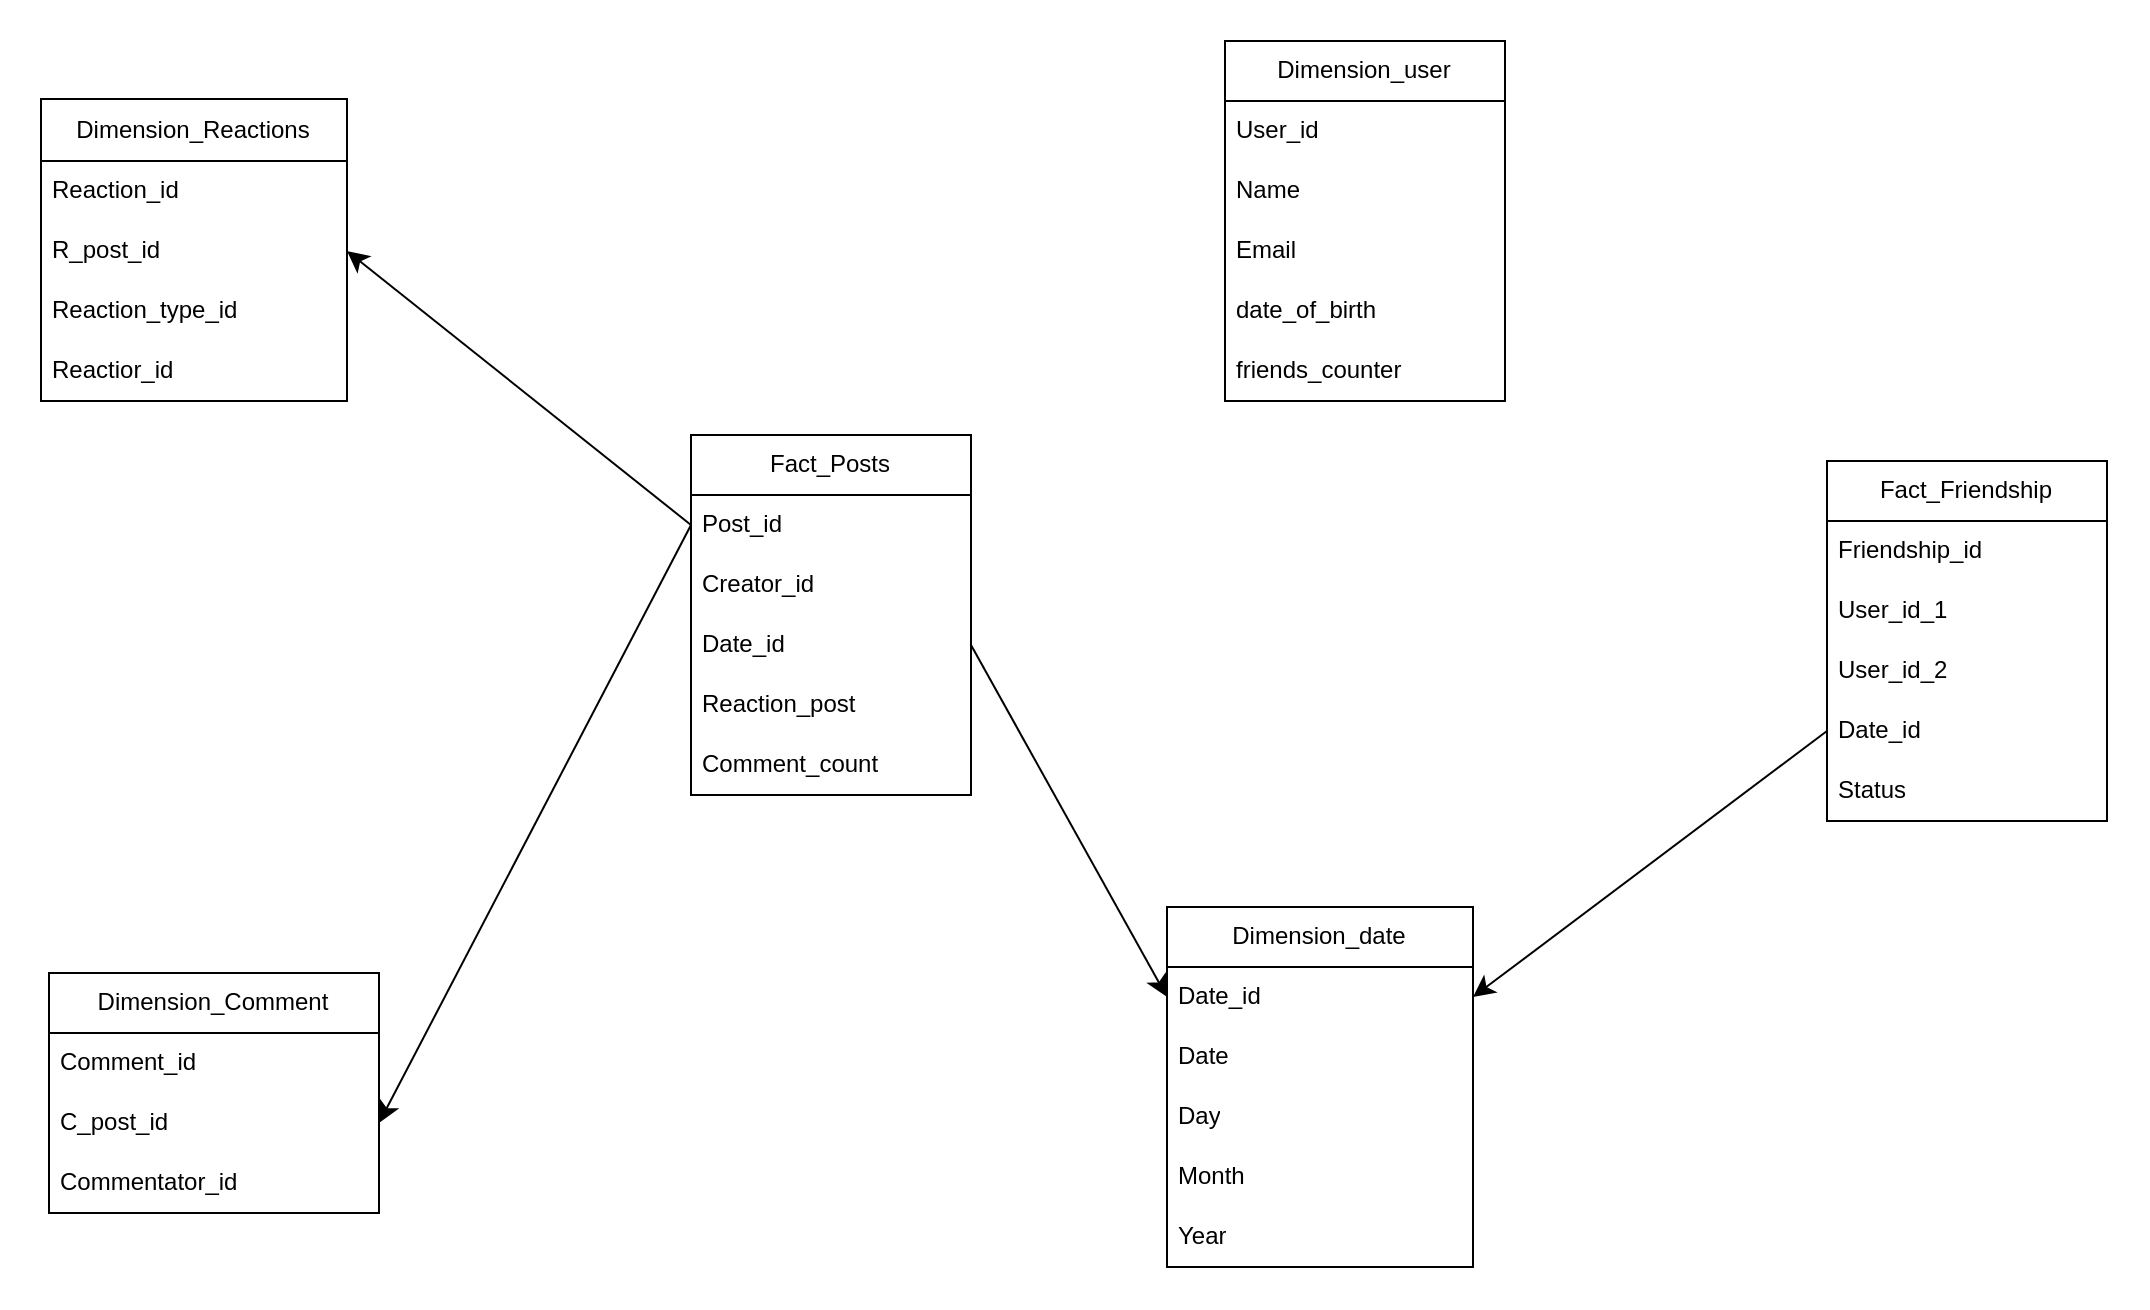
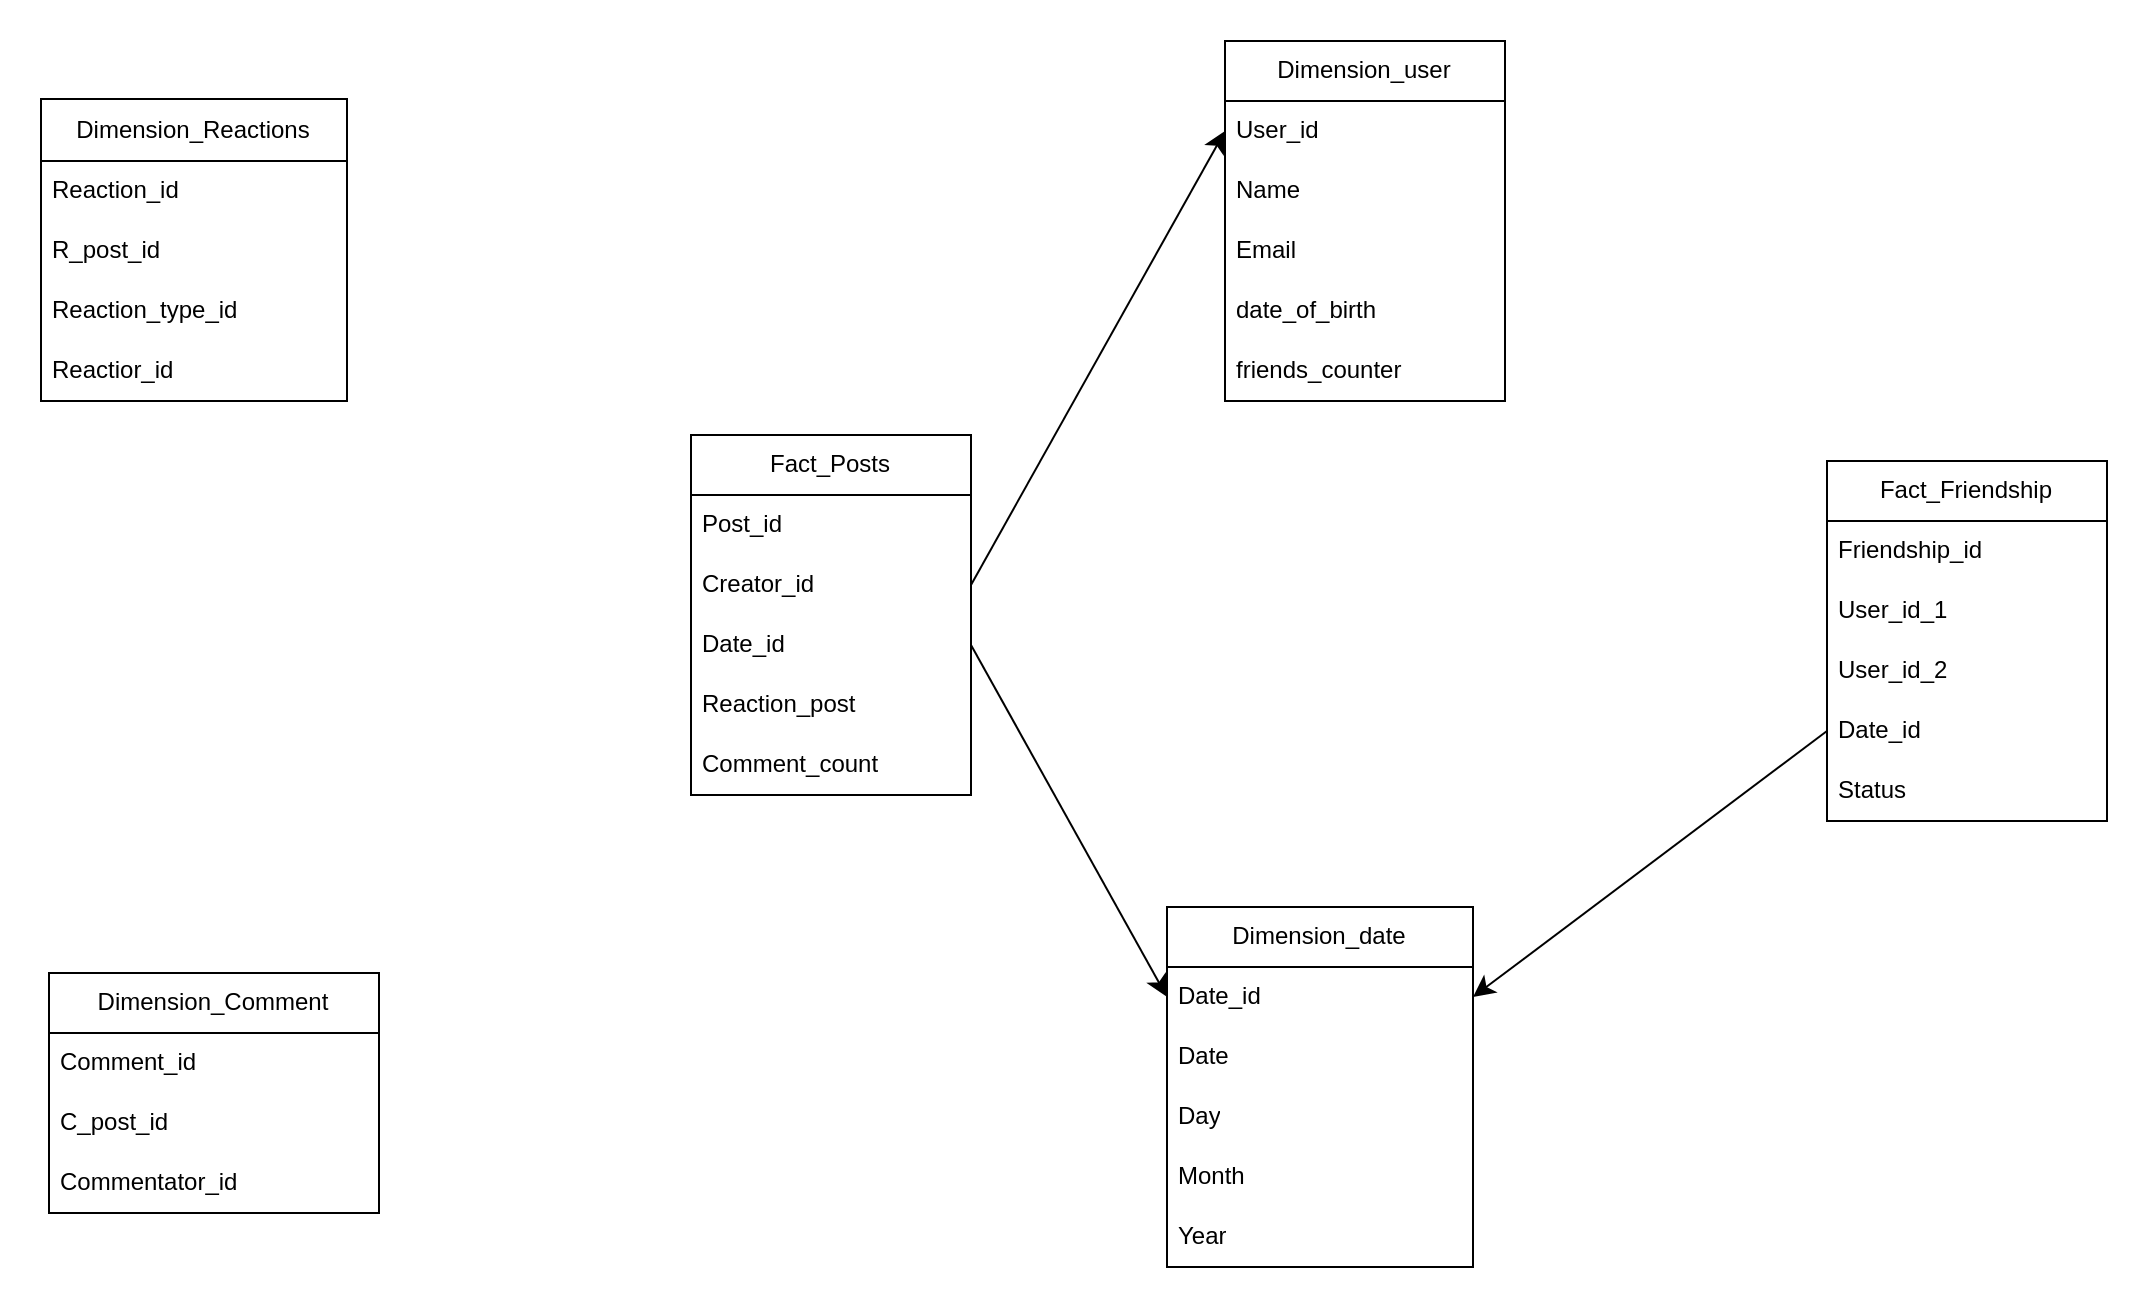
  <mxCell id="0" />
  <mxCell id="1" parent="0" />
  <mxCell id="2" value="Fact_Posts" style="swimlane;fontStyle=0;childLayout=stackLayout;horizontal=1;startSize=30;horizontalStack=0;resizeParent=1;resizeParentMax=0;resizeLast=0;collapsible=1;marginBottom=0;whiteSpace=wrap;html=1;" vertex="1" parent="1"><mxGeometry x="345" y="217" width="140" height="180" as="geometry" /></mxCell>
  <mxCell id="3" value="Post_id" style="text;strokeColor=none;fillColor=none;align=left;verticalAlign=middle;spacingLeft=4;spacingRight=4;overflow=hidden;points=[[0,0.5],[1,0.5]];portConstraint=eastwest;rotatable=0;whiteSpace=wrap;html=1;" vertex="1" parent="2"><mxGeometry y="30" width="140" height="30" as="geometry" /></mxCell>
  <mxCell id="4" value="Creator_id" style="text;strokeColor=none;fillColor=none;align=left;verticalAlign=middle;spacingLeft=4;spacingRight=4;overflow=hidden;points=[[0,0.5],[1,0.5]];portConstraint=eastwest;rotatable=0;whiteSpace=wrap;html=1;" vertex="1" parent="2"><mxGeometry y="60" width="140" height="30" as="geometry" /></mxCell>
  <mxCell id="5" value="Date_id" style="text;strokeColor=none;fillColor=none;align=left;verticalAlign=middle;spacingLeft=4;spacingRight=4;overflow=hidden;points=[[0,0.5],[1,0.5]];portConstraint=eastwest;rotatable=0;whiteSpace=wrap;html=1;" vertex="1" parent="2"><mxGeometry y="90" width="140" height="30" as="geometry" /></mxCell>
  <mxCell id="6" value="Reaction_post" style="text;strokeColor=none;fillColor=none;align=left;verticalAlign=middle;spacingLeft=4;spacingRight=4;overflow=hidden;points=[[0,0.5],[1,0.5]];portConstraint=eastwest;rotatable=0;whiteSpace=wrap;html=1;" vertex="1" parent="2"><mxGeometry y="120" width="140" height="30" as="geometry" /></mxCell>
  <mxCell id="7" value="Comment_count" style="text;strokeColor=none;fillColor=none;align=left;verticalAlign=middle;spacingLeft=4;spacingRight=4;overflow=hidden;points=[[0,0.5],[1,0.5]];portConstraint=eastwest;rotatable=0;whiteSpace=wrap;html=1;" vertex="1" parent="2"><mxGeometry y="150" width="140" height="30" as="geometry" /></mxCell>
  <mxCell id="8" value="Fact_Friendship" style="swimlane;fontStyle=0;childLayout=stackLayout;horizontal=1;startSize=30;horizontalStack=0;resizeParent=1;resizeParentMax=0;resizeLast=0;collapsible=1;marginBottom=0;whiteSpace=wrap;html=1;" vertex="1" parent="1"><mxGeometry x="913" y="230" width="140" height="180" as="geometry" /></mxCell>
  <mxCell id="9" value="Friendship_id" style="text;strokeColor=none;fillColor=none;align=left;verticalAlign=middle;spacingLeft=4;spacingRight=4;overflow=hidden;points=[[0,0.5],[1,0.5]];portConstraint=eastwest;rotatable=0;whiteSpace=wrap;html=1;" vertex="1" parent="8"><mxGeometry y="30" width="140" height="30" as="geometry" /></mxCell>
  <mxCell id="10" value="User_id_1" style="text;strokeColor=none;fillColor=none;align=left;verticalAlign=middle;spacingLeft=4;spacingRight=4;overflow=hidden;points=[[0,0.5],[1,0.5]];portConstraint=eastwest;rotatable=0;whiteSpace=wrap;html=1;" vertex="1" parent="8"><mxGeometry y="60" width="140" height="30" as="geometry" /></mxCell>
  <mxCell id="11" value="User_id_2" style="text;strokeColor=none;fillColor=none;align=left;verticalAlign=middle;spacingLeft=4;spacingRight=4;overflow=hidden;points=[[0,0.5],[1,0.5]];portConstraint=eastwest;rotatable=0;whiteSpace=wrap;html=1;" vertex="1" parent="8"><mxGeometry y="90" width="140" height="30" as="geometry" /></mxCell>
  <mxCell id="12" value="Date_id" style="text;strokeColor=none;fillColor=none;align=left;verticalAlign=middle;spacingLeft=4;spacingRight=4;overflow=hidden;points=[[0,0.5],[1,0.5]];portConstraint=eastwest;rotatable=0;whiteSpace=wrap;html=1;" vertex="1" parent="8"><mxGeometry y="120" width="140" height="30" as="geometry" /></mxCell>
  <mxCell id="13" value="Status" style="text;strokeColor=none;fillColor=none;align=left;verticalAlign=middle;spacingLeft=4;spacingRight=4;overflow=hidden;points=[[0,0.5],[1,0.5]];portConstraint=eastwest;rotatable=0;whiteSpace=wrap;html=1;" vertex="1" parent="8"><mxGeometry y="150" width="140" height="30" as="geometry" /></mxCell>
  <mxCell id="14" value="Dimension_user" style="swimlane;fontStyle=0;childLayout=stackLayout;horizontal=1;startSize=30;horizontalStack=0;resizeParent=1;resizeParentMax=0;resizeLast=0;collapsible=1;marginBottom=0;whiteSpace=wrap;html=1;" vertex="1" parent="1"><mxGeometry x="612" y="20" width="140" height="180" as="geometry" /></mxCell>
  <mxCell id="15" value="User_id" style="text;strokeColor=none;fillColor=none;align=left;verticalAlign=middle;spacingLeft=4;spacingRight=4;overflow=hidden;points=[[0,0.5],[1,0.5]];portConstraint=eastwest;rotatable=0;whiteSpace=wrap;html=1;" vertex="1" parent="14"><mxGeometry y="30" width="140" height="30" as="geometry" /></mxCell>
  <mxCell id="16" value="Name" style="text;strokeColor=none;fillColor=none;align=left;verticalAlign=middle;spacingLeft=4;spacingRight=4;overflow=hidden;points=[[0,0.5],[1,0.5]];portConstraint=eastwest;rotatable=0;whiteSpace=wrap;html=1;" vertex="1" parent="14"><mxGeometry y="60" width="140" height="30" as="geometry" /></mxCell>
  <mxCell id="17" value="Email" style="text;strokeColor=none;fillColor=none;align=left;verticalAlign=middle;spacingLeft=4;spacingRight=4;overflow=hidden;points=[[0,0.5],[1,0.5]];portConstraint=eastwest;rotatable=0;whiteSpace=wrap;html=1;" vertex="1" parent="14"><mxGeometry y="90" width="140" height="30" as="geometry" /></mxCell>
  <mxCell id="18" value="date_of_birth" style="text;strokeColor=none;fillColor=none;align=left;verticalAlign=middle;spacingLeft=4;spacingRight=4;overflow=hidden;points=[[0,0.5],[1,0.5]];portConstraint=eastwest;rotatable=0;whiteSpace=wrap;html=1;" vertex="1" parent="14"><mxGeometry y="120" width="140" height="30" as="geometry" /></mxCell>
  <mxCell id="19" value="friends_counter" style="text;strokeColor=none;fillColor=none;align=left;verticalAlign=middle;spacingLeft=4;spacingRight=4;overflow=hidden;points=[[0,0.5],[1,0.5]];portConstraint=eastwest;rotatable=0;whiteSpace=wrap;html=1;" vertex="1" parent="14"><mxGeometry y="150" width="140" height="30" as="geometry" /></mxCell>
  <mxCell id="20" value="&lt;div&gt;Dimension_Reactions&lt;/div&gt;" style="swimlane;fontStyle=0;childLayout=stackLayout;horizontal=1;startSize=31;horizontalStack=0;resizeParent=1;resizeParentMax=0;resizeLast=0;collapsible=1;marginBottom=0;whiteSpace=wrap;html=1;" vertex="1" parent="1"><mxGeometry x="20" y="49" width="153" height="151" as="geometry" /></mxCell>
  <mxCell id="21" value="Reaction_id" style="text;strokeColor=none;fillColor=none;align=left;verticalAlign=middle;spacingLeft=4;spacingRight=4;overflow=hidden;points=[[0,0.5],[1,0.5]];portConstraint=eastwest;rotatable=0;whiteSpace=wrap;html=1;" vertex="1" parent="20"><mxGeometry y="31" width="153" height="30" as="geometry" /></mxCell>
  <mxCell id="22" value="R_post_id" style="text;strokeColor=none;fillColor=none;align=left;verticalAlign=middle;spacingLeft=4;spacingRight=4;overflow=hidden;points=[[0,0.5],[1,0.5]];portConstraint=eastwest;rotatable=0;whiteSpace=wrap;html=1;" vertex="1" parent="20"><mxGeometry y="61" width="153" height="30" as="geometry" /></mxCell>
  <mxCell id="23" value="Reaction_type_id" style="text;strokeColor=none;fillColor=none;align=left;verticalAlign=middle;spacingLeft=4;spacingRight=4;overflow=hidden;points=[[0,0.5],[1,0.5]];portConstraint=eastwest;rotatable=0;whiteSpace=wrap;html=1;" vertex="1" parent="20"><mxGeometry y="91" width="153" height="30" as="geometry" /></mxCell>
  <mxCell id="24" value="Reactior_id" style="text;strokeColor=none;fillColor=none;align=left;verticalAlign=middle;spacingLeft=4;spacingRight=4;overflow=hidden;points=[[0,0.5],[1,0.5]];portConstraint=eastwest;rotatable=0;whiteSpace=wrap;html=1;" vertex="1" parent="20"><mxGeometry y="121" width="153" height="30" as="geometry" /></mxCell>
  <mxCell id="25" value="" style="endArrow=classic;html=1;rounded=0;fontSize=12;startSize=8;endSize=8;curved=1;entryX=0;entryY=0.5;entryDx=0;entryDy=0;exitX=1;exitY=0.5;exitDx=0;exitDy=0;" edge="1" parent="1" source="5" target="27"><mxGeometry width="50" height="50" relative="1" as="geometry"><mxPoint x="235" y="287" as="sourcePoint" /><mxPoint x="285" y="237" as="targetPoint" /></mxGeometry></mxCell>
  <mxCell id="26" value="Dimension_date" style="swimlane;fontStyle=0;childLayout=stackLayout;horizontal=1;startSize=30;horizontalStack=0;resizeParent=1;resizeParentMax=0;resizeLast=0;collapsible=1;marginBottom=0;whiteSpace=wrap;html=1;" vertex="1" parent="1"><mxGeometry x="583" y="453" width="153" height="180" as="geometry" /></mxCell>
  <mxCell id="27" value="Date_id" style="text;strokeColor=none;fillColor=none;align=left;verticalAlign=middle;spacingLeft=4;spacingRight=4;overflow=hidden;points=[[0,0.5],[1,0.5]];portConstraint=eastwest;rotatable=0;whiteSpace=wrap;html=1;" vertex="1" parent="26"><mxGeometry y="30" width="153" height="30" as="geometry" /></mxCell>
  <mxCell id="28" value="Date" style="text;strokeColor=none;fillColor=none;align=left;verticalAlign=middle;spacingLeft=4;spacingRight=4;overflow=hidden;points=[[0,0.5],[1,0.5]];portConstraint=eastwest;rotatable=0;whiteSpace=wrap;html=1;" vertex="1" parent="26"><mxGeometry y="60" width="153" height="30" as="geometry" /></mxCell>
  <mxCell id="29" value="Day" style="text;strokeColor=none;fillColor=none;align=left;verticalAlign=middle;spacingLeft=4;spacingRight=4;overflow=hidden;points=[[0,0.5],[1,0.5]];portConstraint=eastwest;rotatable=0;whiteSpace=wrap;html=1;" vertex="1" parent="26"><mxGeometry y="90" width="153" height="30" as="geometry" /></mxCell>
  <mxCell id="30" value="Month" style="text;strokeColor=none;fillColor=none;align=left;verticalAlign=middle;spacingLeft=4;spacingRight=4;overflow=hidden;points=[[0,0.5],[1,0.5]];portConstraint=eastwest;rotatable=0;whiteSpace=wrap;html=1;" vertex="1" parent="26"><mxGeometry y="120" width="153" height="30" as="geometry" /></mxCell>
  <mxCell id="31" value="Year" style="text;strokeColor=none;fillColor=none;align=left;verticalAlign=middle;spacingLeft=4;spacingRight=4;overflow=hidden;points=[[0,0.5],[1,0.5]];portConstraint=eastwest;rotatable=0;whiteSpace=wrap;html=1;" vertex="1" parent="26"><mxGeometry y="150" width="153" height="30" as="geometry" /></mxCell>
- <mxCell id="32" value="" style="endArrow=classic;html=1;rounded=0;fontSize=12;startSize=8;endSize=8;curved=1;entryX=1;entryY=0.5;entryDx=0;entryDy=0;exitX=0;exitY=0.5;exitDx=0;exitDy=0;" edge="1" parent="1" source="3" target="22"><mxGeometry width="50" height="50" relative="1" as="geometry"><mxPoint x="208" y="190" as="sourcePoint" /><mxPoint x="258" y="140" as="targetPoint" /></mxGeometry></mxCell>
+ <mxCell id="33" value="" style="endArrow=classic;html=1;rounded=0;fontSize=12;startSize=8;endSize=8;curved=1;entryX=0;entryY=0.5;entryDx=0;entryDy=0;exitX=1;exitY=0.5;exitDx=0;exitDy=0;" edge="1" parent="1" source="4" target="15"><mxGeometry width="50" height="50" relative="1" as="geometry"><mxPoint x="496" y="517" as="sourcePoint" /><mxPoint x="546" y="467" as="targetPoint" /></mxGeometry></mxCell>
  <mxCell id="34" value="Dimension_Comment" style="swimlane;fontStyle=0;childLayout=stackLayout;horizontal=1;startSize=30;horizontalStack=0;resizeParent=1;resizeParentMax=0;resizeLast=0;collapsible=1;marginBottom=0;whiteSpace=wrap;html=1;" vertex="1" parent="1"><mxGeometry x="24" y="486" width="165" height="120" as="geometry" /></mxCell>
  <mxCell id="35" value="Comment_id" style="text;strokeColor=none;fillColor=none;align=left;verticalAlign=middle;spacingLeft=4;spacingRight=4;overflow=hidden;points=[[0,0.5],[1,0.5]];portConstraint=eastwest;rotatable=0;whiteSpace=wrap;html=1;" vertex="1" parent="34"><mxGeometry y="30" width="165" height="30" as="geometry" /></mxCell>
  <mxCell id="36" value="C_post_id" style="text;strokeColor=none;fillColor=none;align=left;verticalAlign=middle;spacingLeft=4;spacingRight=4;overflow=hidden;points=[[0,0.5],[1,0.5]];portConstraint=eastwest;rotatable=0;whiteSpace=wrap;html=1;" vertex="1" parent="34"><mxGeometry y="60" width="165" height="30" as="geometry" /></mxCell>
  <mxCell id="37" value="Commentator_id" style="text;strokeColor=none;fillColor=none;align=left;verticalAlign=middle;spacingLeft=4;spacingRight=4;overflow=hidden;points=[[0,0.5],[1,0.5]];portConstraint=eastwest;rotatable=0;whiteSpace=wrap;html=1;" vertex="1" parent="34"><mxGeometry y="90" width="165" height="30" as="geometry" /></mxCell>
- <mxCell id="38" value="" style="endArrow=classic;html=1;rounded=0;fontSize=12;startSize=8;endSize=8;curved=1;entryX=1;entryY=0.5;entryDx=0;entryDy=0;exitX=0;exitY=0.5;exitDx=0;exitDy=0;" edge="1" parent="1" source="3" target="36"><mxGeometry width="50" height="50" relative="1" as="geometry"><mxPoint x="289" y="391" as="sourcePoint" /><mxPoint x="270" y="459" as="targetPoint" /></mxGeometry></mxCell>
  <mxCell id="39" value="" style="endArrow=classic;html=1;rounded=0;fontSize=12;startSize=8;endSize=8;curved=1;entryX=1;entryY=0.5;entryDx=0;entryDy=0;exitX=0;exitY=0.5;exitDx=0;exitDy=0;" edge="1" parent="1" source="12" target="27"><mxGeometry width="50" height="50" relative="1" as="geometry"><mxPoint x="857" y="599" as="sourcePoint" /><mxPoint x="844" y="471" as="targetPoint" /></mxGeometry></mxCell>
